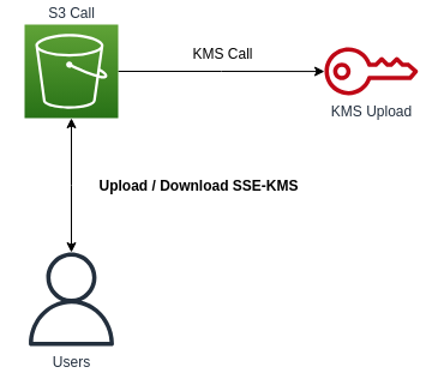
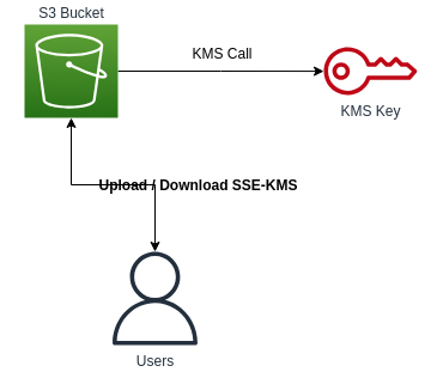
  <mxCell id="0" />
  <mxCell id="1" parent="0" />
  <mxCell id="2" style="edgeStyle=orthogonalEdgeStyle;rounded=0;orthogonalLoop=1;jettySize=auto;html=1;entryX=0.5;entryY=1;entryDx=0;entryDy=0;entryPerimeter=0;startArrow=classic;startFill=1;" edge="1" parent="1" source="3" target="6"><mxGeometry relative="1" as="geometry" /></mxCell>
- <mxCell id="3" value="Users" style="sketch=0;outlineConnect=0;fontColor=#232F3E;gradientColor=none;fillColor=#232F3D;strokeColor=none;dashed=0;verticalLabelPosition=bottom;verticalAlign=top;align=center;html=1;fontSize=12;fontStyle=0;aspect=fixed;pointerEvents=1;shape=mxgraph.aws4.user;" vertex="1" parent="1"><mxGeometry x="20" y="210" width="78" height="78" as="geometry" /></mxCell>
- <mxCell id="4" value="KMS Upload" style="sketch=0;outlineConnect=0;fontColor=#232F3E;gradientColor=none;fillColor=#BF0816;strokeColor=none;dashed=0;verticalLabelPosition=bottom;verticalAlign=top;align=center;html=1;fontSize=12;fontStyle=0;aspect=fixed;pointerEvents=1;shape=mxgraph.aws4.addon;" vertex="1" parent="1"><mxGeometry x="270" y="39" width="78" height="40" as="geometry" /></mxCell>
+ <mxCell id="3" value="Users" style="sketch=0;outlineConnect=0;fontColor=#232F3E;gradientColor=none;fillColor=#232F3D;strokeColor=none;dashed=0;verticalLabelPosition=bottom;verticalAlign=top;align=center;html=1;fontSize=12;fontStyle=0;aspect=fixed;pointerEvents=1;shape=mxgraph.aws4.user;" vertex="1" parent="1"><mxGeometry x="90" y="210" width="78" height="78" as="geometry" /></mxCell>
+ <mxCell id="4" value="KMS Key" style="sketch=0;outlineConnect=0;fontColor=#232F3E;gradientColor=none;fillColor=#BF0816;strokeColor=none;dashed=0;verticalLabelPosition=bottom;verticalAlign=top;align=center;html=1;fontSize=12;fontStyle=0;aspect=fixed;pointerEvents=1;shape=mxgraph.aws4.addon;" vertex="1" parent="1"><mxGeometry x="270" y="39" width="78" height="40" as="geometry" /></mxCell>
  <mxCell id="5" style="edgeStyle=orthogonalEdgeStyle;rounded=0;orthogonalLoop=1;jettySize=auto;html=1;" edge="1" parent="1" source="6" target="4"><mxGeometry relative="1" as="geometry" /></mxCell>
- <mxCell id="6" value="S3 Call" style="sketch=0;points=[[0,0,0],[0.25,0,0],[0.5,0,0],[0.75,0,0],[1,0,0],[0,1,0],[0.25,1,0],[0.5,1,0],[0.75,1,0],[1,1,0],[0,0.25,0],[0,0.5,0],[0,0.75,0],[1,0.25,0],[1,0.5,0],[1,0.75,0]];outlineConnect=0;fontColor=#232F3E;gradientColor=#60A337;gradientDirection=north;fillColor=#277116;strokeColor=#ffffff;dashed=0;verticalLabelPosition=top;verticalAlign=bottom;align=center;html=1;fontSize=12;fontStyle=0;aspect=fixed;shape=mxgraph.aws4.resourceIcon;resIcon=mxgraph.aws4.s3;labelPosition=center;" vertex="1" parent="1"><mxGeometry x="20" y="20" width="78" height="78" as="geometry" /></mxCell>
+ <mxCell id="6" value="S3 Bucket" style="sketch=0;points=[[0,0,0],[0.25,0,0],[0.5,0,0],[0.75,0,0],[1,0,0],[0,1,0],[0.25,1,0],[0.5,1,0],[0.75,1,0],[1,1,0],[0,0.25,0],[0,0.5,0],[0,0.75,0],[1,0.25,0],[1,0.5,0],[1,0.75,0]];outlineConnect=0;fontColor=#232F3E;gradientColor=#60A337;gradientDirection=north;fillColor=#277116;strokeColor=#ffffff;dashed=0;verticalLabelPosition=top;verticalAlign=bottom;align=center;html=1;fontSize=12;fontStyle=0;aspect=fixed;shape=mxgraph.aws4.resourceIcon;resIcon=mxgraph.aws4.s3;labelPosition=center;" vertex="1" parent="1"><mxGeometry x="20" y="20" width="78" height="78" as="geometry" /></mxCell>
  <mxCell id="7" value="KMS Call" style="text;html=1;align=center;verticalAlign=middle;resizable=0;points=[];autosize=1;strokeColor=none;fillColor=none;" vertex="1" parent="1"><mxGeometry x="150" y="30" width="70" height="30" as="geometry" /></mxCell>
  <mxCell id="8" value="Upload / Download SSE-KMS" style="text;html=1;align=center;verticalAlign=middle;resizable=0;points=[];autosize=1;strokeColor=none;fillColor=none;fontStyle=1" vertex="1" parent="1"><mxGeometry x="70" y="140" width="190" height="30" as="geometry" /></mxCell>
